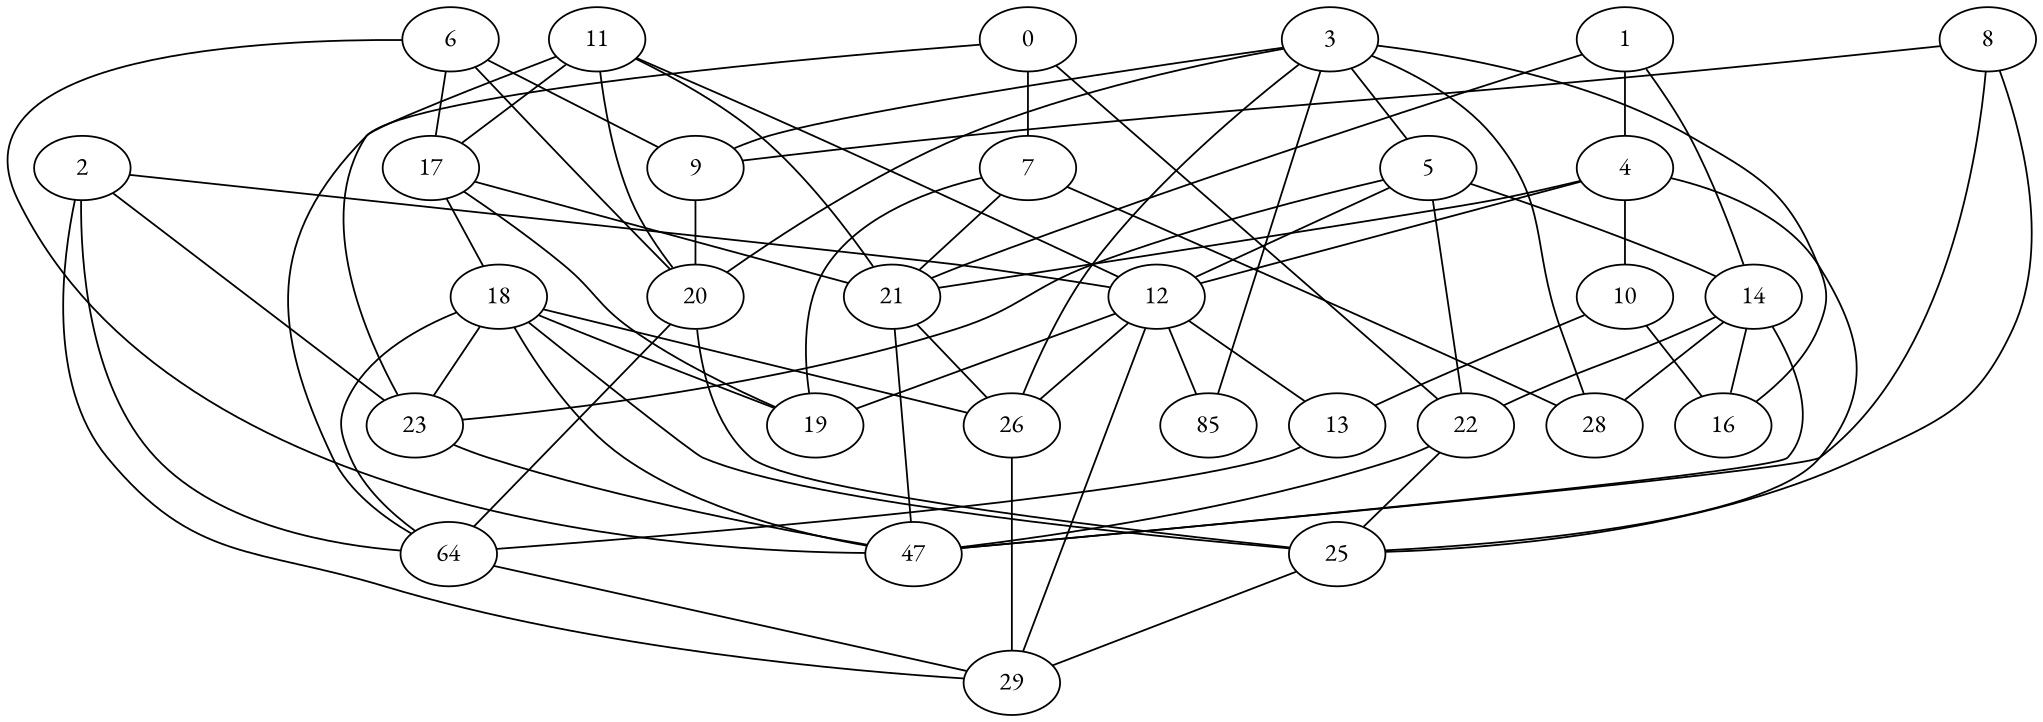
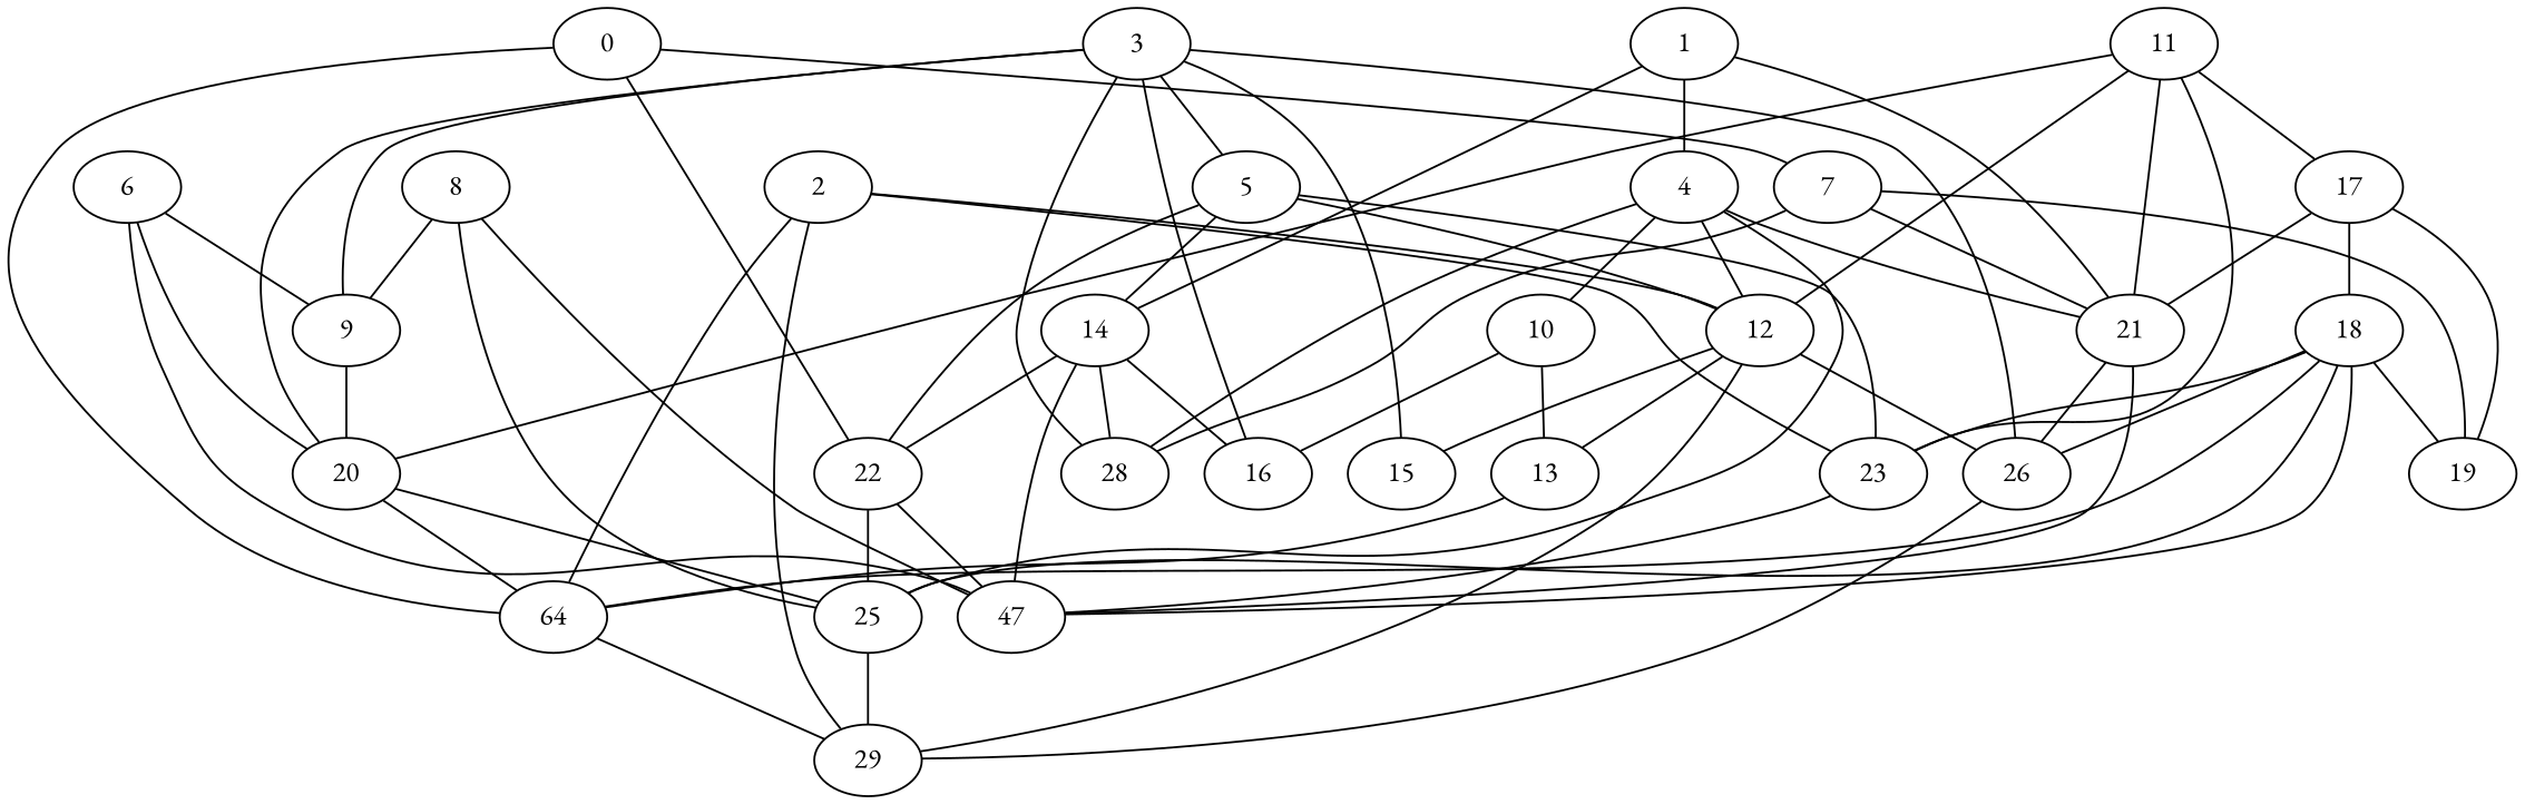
  graph {
    fontname="EB Garamond"
    node [fontname="EB Garamond"]
    edge [fontname="EB Garamond"]
    n1 [label=64]
    0
    22
    7
    29
    25
    n7 [label=47]
    21
    28
    19
    26
    1
    4
    14
    12
    10
    16
-   15 [label=85]
+   15
    13
    2
    23
    3
    5
    20
    9
    8
    6
    17
    18
    11
    n1 -- 29
    0 -- n1
    0 -- 22
    0 -- 7
    22 -- 25
    22 -- n7
    7 -- 21
    7 -- 28
    7 -- 19
    25 -- 29
    21 -- n7
    21 -- 26
    26 -- 29
    1 -- 21
    1 -- 4
    1 -- 14
    4 -- 25
    4 -- 21
+   4 -- 28
    4 -- 12
    4 -- 10
    14 -- 22
    14 -- n7
    14 -- 28
    14 -- 16
    12 -- 29
-   12 -- 19
    12 -- 26
    12 -- 15
    12 -- 13
    10 -- 16
    10 -- 13
    13 -- n1
    2 -- n1
    2 -- 29
    2 -- 12
    2 -- 23
    23 -- n7
    3 -- 28
    3 -- 26
    3 -- 16
    3 -- 15
    3 -- 5
    3 -- 20
    3 -- 9
    5 -- 22
    5 -- 14
    5 -- 12
    5 -- 23
    20 -- n1
    20 -- 25
    9 -- 20
    8 -- 25
    8 -- n7
    8 -- 9
    6 -- n7
    6 -- 20
    6 -- 9
-   6 -- 17
    17 -- 21
    17 -- 19
    17 -- 18
    18 -- n1
    18 -- 25
    18 -- n7
    18 -- 19
    18 -- 26
    18 -- 23
    11 -- 21
    11 -- 12
    11 -- 23
    11 -- 20
    11 -- 17
  }
